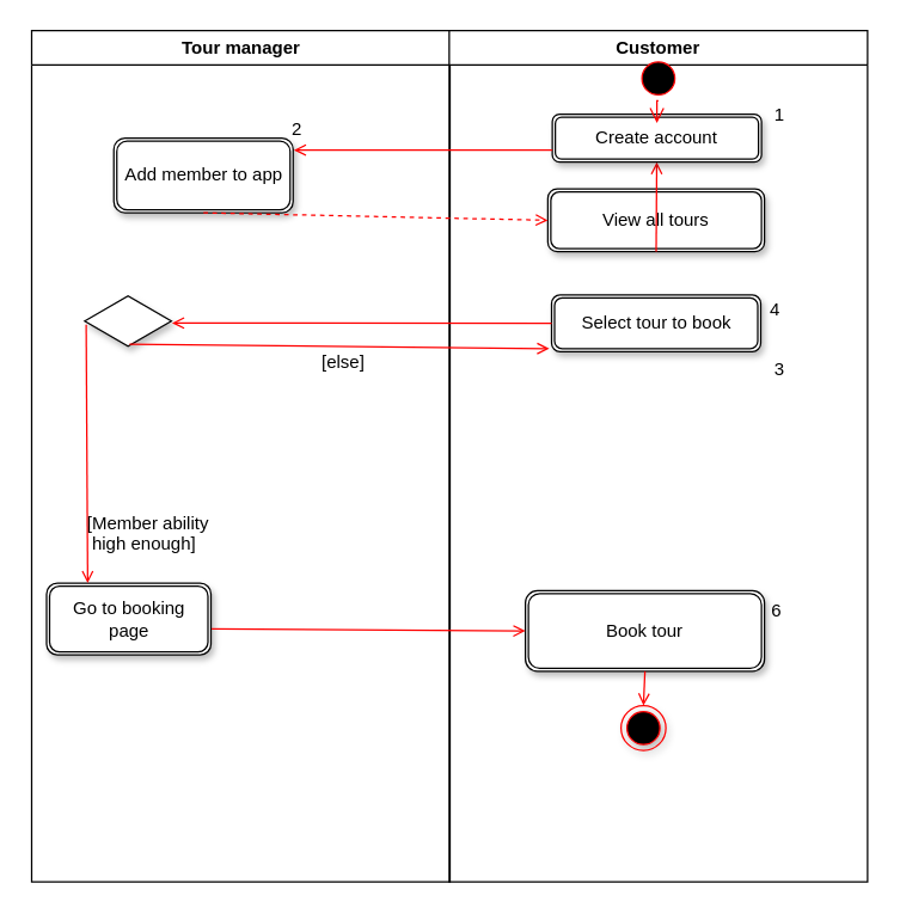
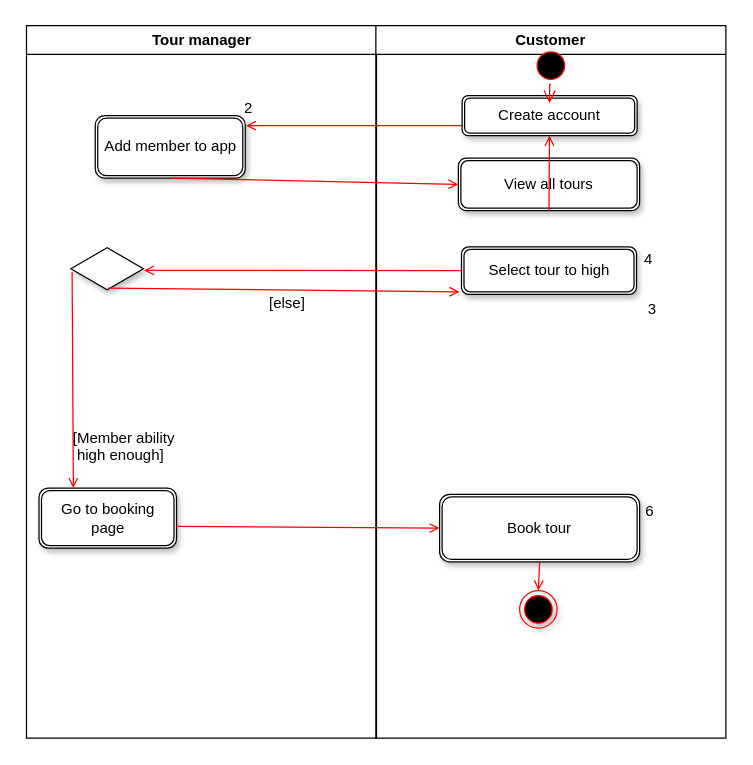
  <mxCell id="0" />
  <mxCell id="1" parent="0" />
  <mxCell id="2" value="Tour manager" style="swimlane;whiteSpace=wrap" parent="1" vertex="1"><mxGeometry x="20.5" y="20" width="280" height="570" as="geometry" /></mxCell>
  <mxCell id="3" value="Add member to app&lt;br&gt;" style="shape=ext;double=1;rounded=1;whiteSpace=wrap;html=1;shadow=1;" vertex="1" parent="2"><mxGeometry x="55" y="72" width="120" height="50" as="geometry" /></mxCell>
  <mxCell id="4" value="" style="html=1;whiteSpace=wrap;aspect=fixed;shape=isoRectangle;shadow=1;" vertex="1" parent="2"><mxGeometry x="35.5" y="177" width="58" height="35" as="geometry" /></mxCell>
  <mxCell id="5" value="Go to booking page" style="shape=ext;double=1;rounded=1;whiteSpace=wrap;html=1;shadow=1;" vertex="1" parent="2"><mxGeometry x="10" y="370" width="110" height="48" as="geometry" /></mxCell>
  <mxCell id="6" value="[else]" style="text;html=1;resizable=0;points=[];autosize=1;align=left;verticalAlign=top;spacingTop=-4;" vertex="1" parent="2"><mxGeometry x="192" y="212" width="40" height="20" as="geometry" /></mxCell>
  <mxCell id="7" value="2" style="text;html=1;resizable=0;points=[];autosize=1;align=left;verticalAlign=top;spacingTop=-4;" vertex="1" parent="2"><mxGeometry x="172" y="56" width="20" height="20" as="geometry" /></mxCell>
  <mxCell id="8" value="" style="endArrow=open;strokeColor=#FF0000;endFill=1;rounded=0;exitX=0.017;exitY=0.571;exitDx=0;exitDy=0;exitPerimeter=0;entryX=0.25;entryY=0;entryDx=0;entryDy=0;" edge="1" parent="2" source="4" target="5"><mxGeometry relative="1" as="geometry"><mxPoint x="359.5" y="181" as="sourcePoint" /><mxPoint x="111.5" y="292" as="targetPoint" /></mxGeometry></mxCell>
  <mxCell id="9" value="[Member ability&lt;br&gt;&amp;nbsp;high enough]" style="text;html=1;resizable=0;points=[];autosize=1;align=left;verticalAlign=top;spacingTop=-4;" vertex="1" parent="2"><mxGeometry x="35.5" y="320" width="100" height="30" as="geometry" /></mxCell>
  <mxCell id="10" value="Customer" style="swimlane;whiteSpace=wrap;startSize=23;" parent="1" vertex="1"><mxGeometry x="300" y="20" width="280" height="570" as="geometry" /></mxCell>
  <mxCell id="11" value="View all tours" style="shape=ext;double=1;rounded=1;whiteSpace=wrap;html=1;shadow=1;" vertex="1" parent="10"><mxGeometry x="66" y="106" width="145" height="42" as="geometry" /></mxCell>
- <mxCell id="12" value="Select tour to book" style="shape=ext;double=1;rounded=1;whiteSpace=wrap;html=1;shadow=1;" vertex="1" parent="10"><mxGeometry x="68.5" y="177" width="140" height="38" as="geometry" /></mxCell>
+ <mxCell id="12" value="Select tour to high" style="shape=ext;double=1;rounded=1;whiteSpace=wrap;html=1;shadow=1;" vertex="1" parent="10"><mxGeometry x="68.5" y="177" width="140" height="38" as="geometry" /></mxCell>
  <mxCell id="13" value="" style="endArrow=open;strokeColor=#FF0000;endFill=1;rounded=0;exitX=0.5;exitY=1;exitDx=0;exitDy=0;" parent="10" source="11" target="16" edge="1"><mxGeometry relative="1" as="geometry"><mxPoint x="126" y="162" as="targetPoint" /></mxGeometry></mxCell>
  <mxCell id="14" value="Book tour" style="shape=ext;double=1;rounded=1;whiteSpace=wrap;html=1;shadow=1;" vertex="1" parent="10"><mxGeometry x="51" y="375" width="160" height="54" as="geometry" /></mxCell>
  <mxCell id="15" value="3" style="text;html=1;resizable=0;points=[];autosize=1;align=left;verticalAlign=top;spacingTop=-4;" vertex="1" parent="10"><mxGeometry x="216" y="217" width="20" height="20" as="geometry" /></mxCell>
  <mxCell id="16" value="Create account" style="shape=ext;double=1;rounded=1;whiteSpace=wrap;html=1;shadow=1;" vertex="1" parent="10"><mxGeometry x="69" y="56" width="140" height="32" as="geometry" /></mxCell>
- <mxCell id="17" value="1" style="text;html=1;resizable=0;points=[];autosize=1;align=left;verticalAlign=top;spacingTop=-4;" vertex="1" parent="10"><mxGeometry x="216" y="47" width="20" height="20" as="geometry" /></mxCell>
  <mxCell id="18" value="" style="ellipse;shape=startState;fillColor=#000000;strokeColor=#ff0000;" vertex="1" parent="10"><mxGeometry x="125" y="17" width="30" height="30" as="geometry" /></mxCell>
  <mxCell id="19" value="" style="edgeStyle=elbowEdgeStyle;elbow=horizontal;verticalAlign=bottom;endArrow=open;endSize=8;strokeColor=#FF0000;endFill=1;rounded=0;exitX=0.5;exitY=1;exitDx=0;exitDy=0;" parent="10" source="18" edge="1"><mxGeometry x="-179.5" y="40" as="geometry"><mxPoint x="139" y="62" as="targetPoint" /><mxPoint x="-164.5" y="62" as="sourcePoint" /><Array as="points"><mxPoint x="139" y="62" /></Array></mxGeometry></mxCell>
  <mxCell id="20" value="" style="ellipse;html=1;shape=endState;fillColor=#000000;strokeColor=#ff0000;shadow=1;" vertex="1" parent="10"><mxGeometry x="115" y="452" width="30" height="30" as="geometry" /></mxCell>
  <mxCell id="21" value="4" style="text;html=1;resizable=0;points=[];autosize=1;align=left;verticalAlign=top;spacingTop=-4;" vertex="1" parent="10"><mxGeometry x="213" y="177" width="20" height="20" as="geometry" /></mxCell>
- <mxCell id="22" value="" style="endArrow=open;strokeColor=#FF0000;endFill=1;rounded=0;entryX=0;entryY=0.5;entryDx=0;entryDy=0;exitX=0.5;exitY=1;exitDx=0;exitDy=0;dashed=1;" parent="1" source="3" target="11" edge="1"><mxGeometry relative="1" as="geometry"><mxPoint x="135.5" y="180" as="sourcePoint" /><mxPoint x="321" y="155" as="targetPoint" /></mxGeometry></mxCell>
+ <mxCell id="22" value="" style="endArrow=open;strokeColor=#FF0000;endFill=1;rounded=0;entryX=0;entryY=0.5;entryDx=0;entryDy=0;exitX=0.5;exitY=1;exitDx=0;exitDy=0;" parent="1" source="3" target="11" edge="1"><mxGeometry relative="1" as="geometry"><mxPoint x="135.5" y="180" as="sourcePoint" /><mxPoint x="321" y="155" as="targetPoint" /></mxGeometry></mxCell>
  <mxCell id="23" value="" style="endArrow=open;strokeColor=#FF0000;endFill=1;rounded=0;exitX=0;exitY=0.5;exitDx=0;exitDy=0;entryX=1.008;entryY=0.538;entryDx=0;entryDy=0;entryPerimeter=0;" edge="1" parent="1" source="12" target="4"><mxGeometry relative="1" as="geometry"><mxPoint x="206" y="127" as="sourcePoint" /><mxPoint x="216" y="212" as="targetPoint" /></mxGeometry></mxCell>
  <mxCell id="24" value="" style="endArrow=open;strokeColor=#FF0000;endFill=1;rounded=0;exitX=1.004;exitY=0.638;exitDx=0;exitDy=0;exitPerimeter=0;entryX=0;entryY=0.5;entryDx=0;entryDy=0;" edge="1" parent="1" source="5" target="14"><mxGeometry relative="1" as="geometry"><mxPoint x="380" y="201" as="sourcePoint" /><mxPoint x="346" y="353" as="targetPoint" /></mxGeometry></mxCell>
  <mxCell id="25" value="" style="endArrow=open;strokeColor=#FF0000;endFill=1;rounded=0;exitX=0;exitY=0.75;exitDx=0;exitDy=0;" edge="1" parent="1" source="16"><mxGeometry relative="1" as="geometry"><mxPoint x="206" y="127" as="sourcePoint" /><mxPoint x="196" y="100" as="targetPoint" /></mxGeometry></mxCell>
  <mxCell id="26" value="" style="endArrow=open;strokeColor=#FF0000;endFill=1;rounded=0;exitX=0.5;exitY=1;exitDx=0;exitDy=0;" edge="1" parent="1" source="14"><mxGeometry relative="1" as="geometry"><mxPoint x="202" y="363" as="sourcePoint" /><mxPoint x="430" y="472" as="targetPoint" /></mxGeometry></mxCell>
  <mxCell id="27" value="" style="endArrow=open;strokeColor=#FF0000;endFill=1;rounded=0;entryX=-0.011;entryY=0.947;entryDx=0;entryDy=0;entryPerimeter=0;exitX=0.517;exitY=0.943;exitDx=0;exitDy=0;exitPerimeter=0;" edge="1" parent="1" source="4" target="12"><mxGeometry relative="1" as="geometry"><mxPoint x="96" y="231" as="sourcePoint" /><mxPoint x="209" y="250" as="targetPoint" /></mxGeometry></mxCell>
  <mxCell id="28" value="6" style="text;html=1;resizable=0;points=[];autosize=1;align=left;verticalAlign=top;spacingTop=-4;" vertex="1" parent="1"><mxGeometry x="514" y="399" width="20" height="20" as="geometry" /></mxCell>
